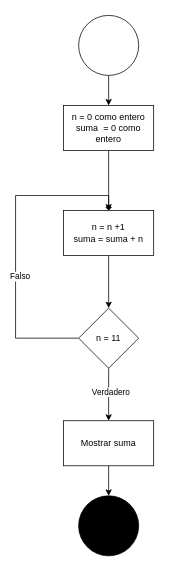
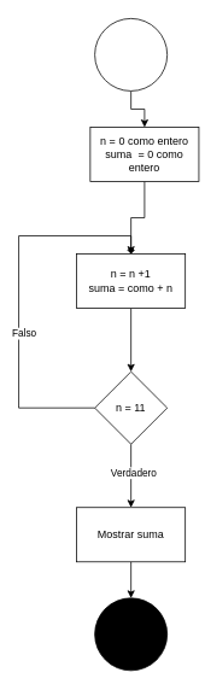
  <mxCell id="0" />
  <mxCell id="1" parent="0" />
  <mxCell id="2" value="" style="edgeStyle=orthogonalEdgeStyle;rounded=0;orthogonalLoop=1;jettySize=auto;html=1;" edge="1" parent="1" source="3" target="5"><mxGeometry relative="1" as="geometry" /></mxCell>
  <mxCell id="3" value="" style="ellipse;whiteSpace=wrap;html=1;aspect=fixed;" vertex="1" parent="1"><mxGeometry x="104" y="20" width="80" height="80" as="geometry" /></mxCell>
  <mxCell id="4" value="" style="edgeStyle=orthogonalEdgeStyle;rounded=0;orthogonalLoop=1;jettySize=auto;html=1;endArrow=diamond;" edge="1" parent="1" source="5" target="7"><mxGeometry relative="1" as="geometry" /></mxCell>
- <mxCell id="5" value="n = 0 como entero&lt;div&gt;suma&amp;nbsp; = 0 como entero&lt;/div&gt;" style="whiteSpace=wrap;html=1;" vertex="1" parent="1"><mxGeometry x="84" y="140" width="120" height="60" as="geometry" /></mxCell>
+ <mxCell id="5" value="n = 0 como entero&lt;div&gt;suma&amp;nbsp; = 0 como entero&lt;/div&gt;" style="whiteSpace=wrap;html=1;" vertex="1" parent="1"><mxGeometry x="99" y="140" width="120" height="60" as="geometry" /></mxCell>
  <mxCell id="6" value="" style="edgeStyle=orthogonalEdgeStyle;rounded=0;orthogonalLoop=1;jettySize=auto;html=1;" edge="1" parent="1" source="7" target="12"><mxGeometry relative="1" as="geometry" /></mxCell>
- <mxCell id="7" value="n = n +1&lt;div&gt;suma = suma + n&lt;/div&gt;" style="whiteSpace=wrap;html=1;" vertex="1" parent="1"><mxGeometry x="84" y="280" width="120" height="60" as="geometry" /></mxCell>
+ <mxCell id="7" value="n = n +1&lt;div&gt;suma = como + n&lt;/div&gt;" style="whiteSpace=wrap;html=1;" vertex="1" parent="1"><mxGeometry x="84" y="280" width="120" height="60" as="geometry" /></mxCell>
  <mxCell id="8" style="edgeStyle=orthogonalEdgeStyle;rounded=0;orthogonalLoop=1;jettySize=auto;html=1;entryX=0.5;entryY=0;entryDx=0;entryDy=0;" edge="1" parent="1" source="12" target="7"><mxGeometry relative="1" as="geometry"><Array as="points"><mxPoint x="20" y="450" /><mxPoint x="20" y="260" /><mxPoint x="144" y="260" /></Array></mxGeometry></mxCell>
  <mxCell id="9" value="Falso" style="edgeLabel;html=1;align=center;verticalAlign=middle;resizable=0;points=[];" vertex="1" connectable="0" parent="8"><mxGeometry x="-0.201" y="-5" relative="1" as="geometry"><mxPoint as="offset" /></mxGeometry></mxCell>
  <mxCell id="10" value="" style="edgeStyle=orthogonalEdgeStyle;rounded=0;orthogonalLoop=1;jettySize=auto;html=1;" edge="1" parent="1" source="12" target="14"><mxGeometry relative="1" as="geometry" /></mxCell>
  <mxCell id="11" value="Verdadero" style="edgeLabel;html=1;align=center;verticalAlign=middle;resizable=0;points=[];" vertex="1" connectable="0" parent="10"><mxGeometry x="-0.1" y="3" relative="1" as="geometry"><mxPoint x="-1" y="-1" as="offset" /></mxGeometry></mxCell>
  <mxCell id="12" value="n = 11" style="rhombus;whiteSpace=wrap;html=1;" vertex="1" parent="1"><mxGeometry x="104" y="410" width="80" height="80" as="geometry" /></mxCell>
  <mxCell id="13" value="" style="edgeStyle=orthogonalEdgeStyle;rounded=0;orthogonalLoop=1;jettySize=auto;html=1;" edge="1" parent="1" source="14" target="15"><mxGeometry relative="1" as="geometry" /></mxCell>
  <mxCell id="14" value="Mostrar suma" style="whiteSpace=wrap;html=1;" vertex="1" parent="1"><mxGeometry x="84" y="560" width="120" height="60" as="geometry" /></mxCell>
  <mxCell id="15" value="" style="ellipse;whiteSpace=wrap;html=1;fillColor=#000000;" vertex="1" parent="1"><mxGeometry x="104" y="660" width="80" height="80" as="geometry" /></mxCell>
